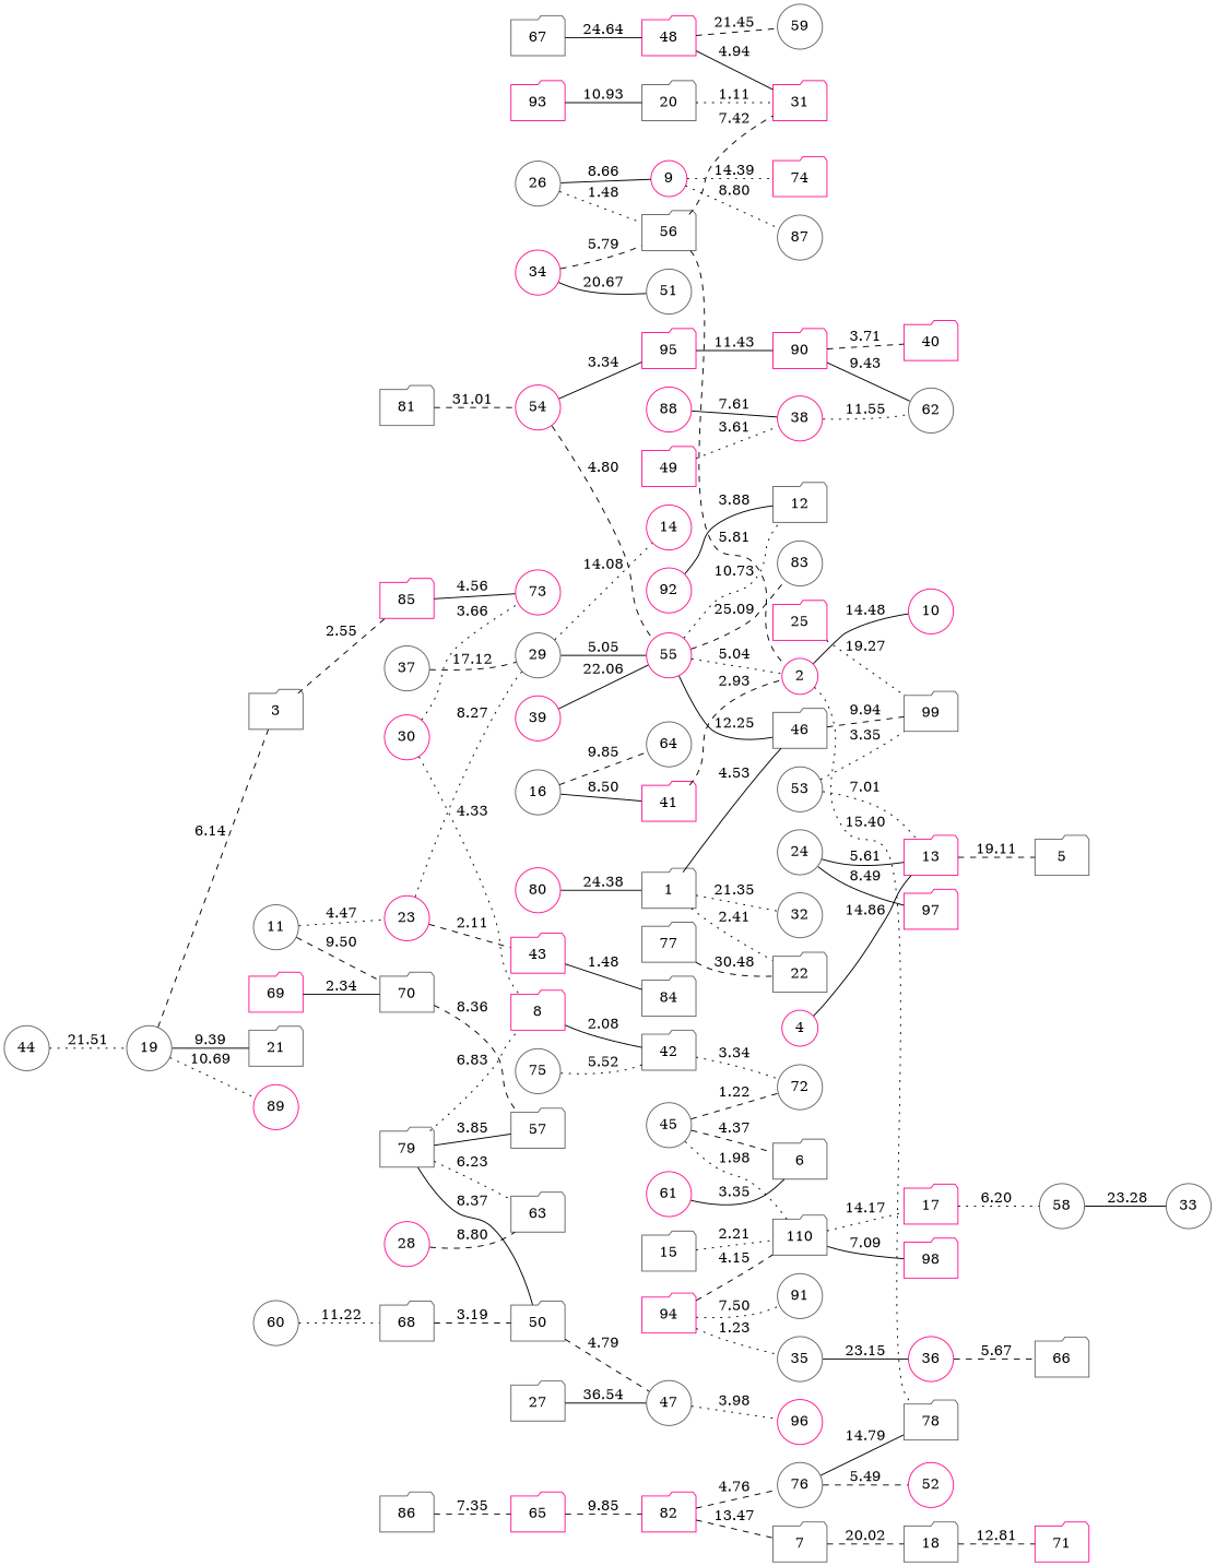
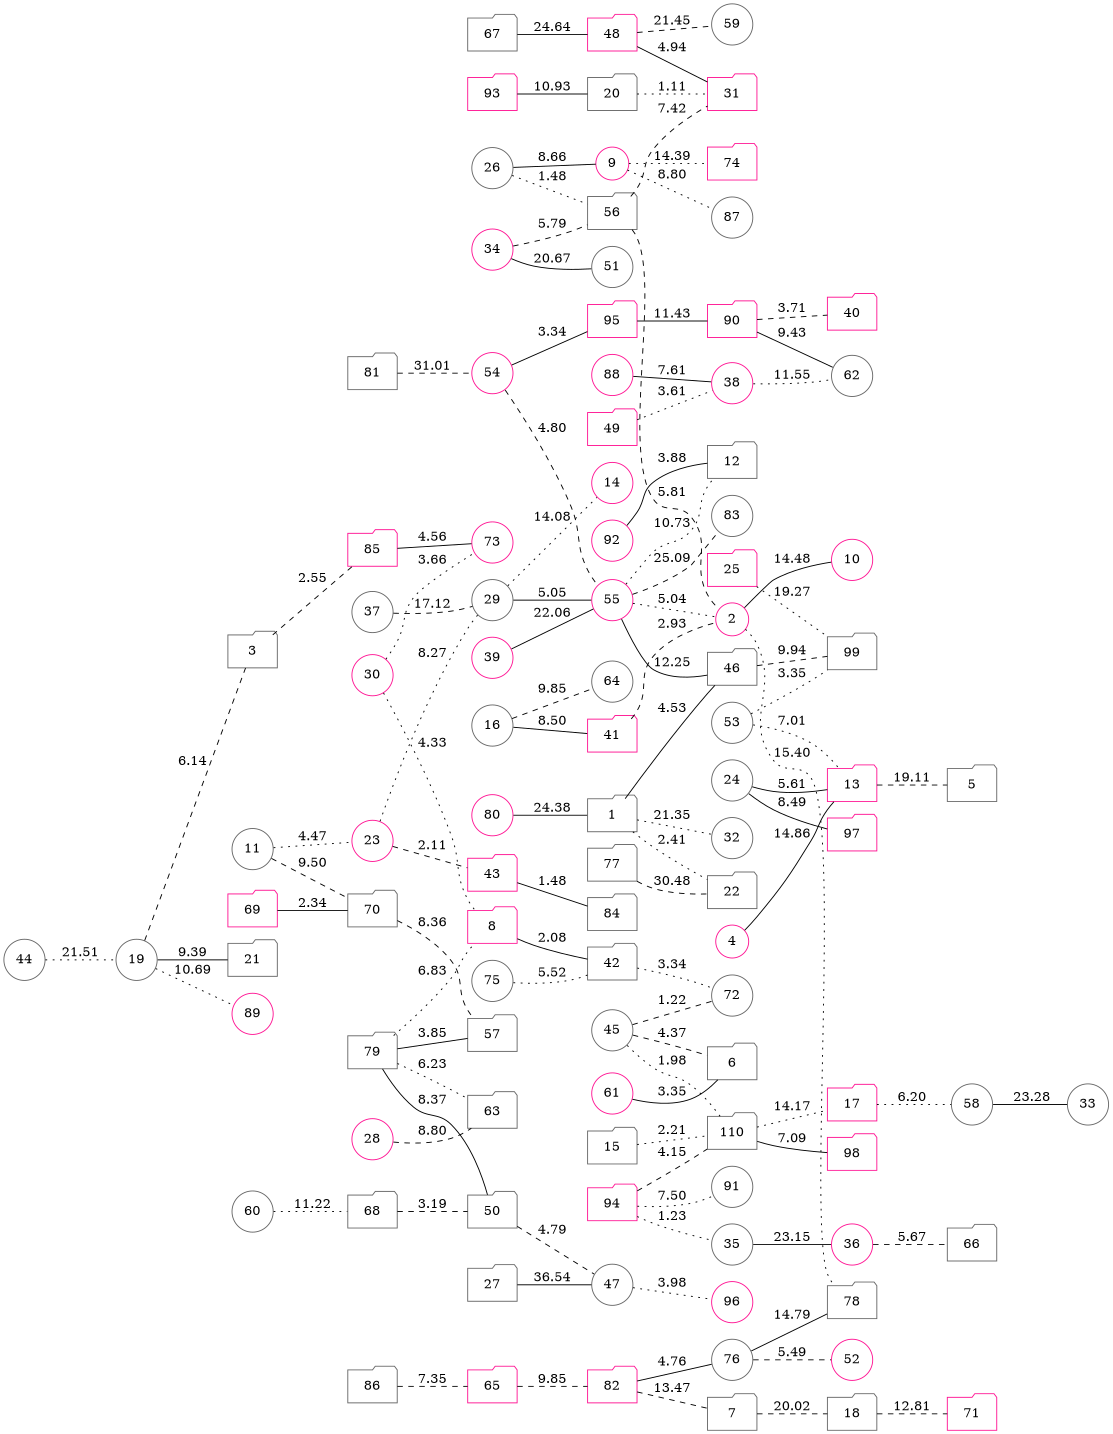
  graph {
    rankdir=LR
    node [color=gray40 shape=folder]
    edge [style=solid]
    31 [color=deeppink]
    20
    45 [shape=circle]
    72 [shape=circle]
    n5 [label=110]
    6
    17 [color=deeppink]
    98 [color=deeppink]
    94 [color=deeppink]
    35 [shape=circle]
    91 [shape=circle]
    36 [color=deeppink shape=circle]
    66
    70
    57
    26 [shape=circle]
    56
    9 [color=deeppink shape=circle]
    2 [color=deeppink shape=circle]
    87 [shape=circle]
    74 [color=deeppink]
    10 [color=deeppink shape=circle]
    78
    43 [color=deeppink]
    84
    58 [shape=circle]
    8 [color=deeppink]
    42
    23 [color=deeppink shape=circle]
    29 [shape=circle]
    55 [color=deeppink shape=circle]
    14 [color=deeppink shape=circle]
    15
    69 [color=deeppink]
    1
    22
    46
    32 [shape=circle]
    99
    85 [color=deeppink]
    3
    73 [color=deeppink shape=circle]
    41 [color=deeppink]
    68
    50
    47 [shape=circle]
    96 [color=deeppink shape=circle]
    54 [color=deeppink shape=circle]
    95 [color=deeppink]
    90 [color=deeppink]
    12
    83 [shape=circle]
    62 [shape=circle]
    40 [color=deeppink]
    53 [shape=circle]
    13 [color=deeppink]
    5
    61 [color=deeppink shape=circle]
    49 [color=deeppink]
    38 [color=deeppink shape=circle]
    30 [color=deeppink shape=circle]
    79
    63
    92 [color=deeppink shape=circle]
    11 [shape=circle]
    82 [color=deeppink]
    76 [shape=circle]
    7
    52 [color=deeppink shape=circle]
    18
    48 [color=deeppink]
    59 [shape=circle]
    75 [shape=circle]
    24 [shape=circle]
    97 [color=deeppink]
    34 [color=deeppink shape=circle]
    51 [shape=circle]
    19 [shape=circle]
    21
    89 [color=deeppink shape=circle]
    33 [shape=circle]
    65 [color=deeppink]
    86
    88 [color=deeppink shape=circle]
    16 [shape=circle]
    64 [shape=circle]
    28 [color=deeppink shape=circle]
    93 [color=deeppink]
    60 [shape=circle]
    71 [color=deeppink]
    4 [color=deeppink shape=circle]
    37 [shape=circle]
    25 [color=deeppink]
    44 [shape=circle]
    39 [color=deeppink shape=circle]
    80 [color=deeppink shape=circle]
    67
    77
    81
    27
    20 -- 31 [label=1.11 style=dotted]
    45 -- 72 [label=1.22 style=dashed]
    45 -- n5 [label=1.98 style=dotted]
    45 -- 6 [label=4.37 style=dashed]
    n5 -- 17 [label=14.17 style=dotted]
    n5 -- 98 [label=7.09]
    17 -- 58 [label=6.20 style=dotted]
    94 -- n5 [label=4.15 style=dashed]
    94 -- 35 [label=1.23 style=dotted]
    94 -- 91 [label=7.50 style=dotted]
    35 -- 36 [label=23.15]
    36 -- 66 [label=5.67 style=dashed]
    70 -- 57 [label=8.36 style=dashed]
    26 -- 56 [label=1.48 style=dotted]
    26 -- 9 [label=8.66]
    56 -- 31 [label=7.42 style=dashed]
    56 -- 2 [label=5.81 style=dashed]
    9 -- 87 [label=8.80 style=dotted]
    9 -- 74 [label=14.39 style=dotted]
    2 -- 10 [label=14.48]
    2 -- 78 [label=15.40 style=dotted]
    43 -- 84 [label=1.48]
    58 -- 33 [label=23.28]
    8 -- 42 [label=2.08]
    42 -- 72 [label=3.34 style=dotted]
    23 -- 43 [label=2.11 style=dashed]
    23 -- 29 [label=8.27 style=dotted]
    29 -- 55 [label=5.05]
    29 -- 14 [label=14.08 style=dotted]
    55 -- 2 [label=5.04 style=dotted]
    55 -- 46 [label=12.25]
    55 -- 12 [label=10.73 style=dotted]
    55 -- 83 [label=25.09 style=dashed]
    15 -- n5 [label=2.21 style=dotted]
    69 -- 70 [label=2.34]
    1 -- 22 [label=2.41 style=dotted]
    1 -- 46 [label=4.53]
    1 -- 32 [label=21.35 style=dotted]
    46 -- 99 [label=9.94 style=dashed]
    85 -- 73 [label=4.56]
    3 -- 85 [label=2.55 style=dashed]
    41 -- 2 [label=2.93 style=dashed]
    68 -- 50 [label=3.19 style=dashed]
    50 -- 47 [label=4.79 style=dashed]
    47 -- 96 [label=3.98 style=dotted]
    54 -- 55 [label=4.80 style=dashed]
    54 -- 95 [label=3.34]
    95 -- 90 [label=11.43]
    90 -- 62 [label=9.43]
    90 -- 40 [label=3.71 style=dashed]
    53 -- 99 [label=3.35 style=dotted]
    53 -- 13 [label=7.01 style=dotted]
    13 -- 5 [label=19.11 style=dashed]
    61 -- 6 [label=3.35]
    49 -- 38 [label=3.61 style=dotted]
    38 -- 62 [label=11.55 style=dotted]
    30 -- 8 [label=4.33 style=dotted]
    30 -- 73 [label=3.66 style=dotted]
    79 -- 57 [label=3.85]
    79 -- 8 [label=6.83 style=dotted]
    79 -- 50 [label=8.37]
    79 -- 63 [label=6.23 style=dotted]
    92 -- 12 [label=3.88]
    11 -- 70 [label=9.50 style=dashed]
    11 -- 23 [label=4.47 style=dotted]
-   82 -- 76 [label=4.76 style=dashed]
+   82 -- 76 [label=4.76]
    82 -- 7 [label=13.47 style=dashed]
    76 -- 78 [label=14.79]
    76 -- 52 [label=5.49 style=dashed]
    7 -- 18 [label=20.02 style=dashed]
    18 -- 71 [label=12.81 style=dashed]
    48 -- 31 [label=4.94]
    48 -- 59 [label=21.45 style=dashed]
    75 -- 42 [label=5.52 style=dotted]
    24 -- 13 [label=5.61]
    24 -- 97 [label=8.49]
    34 -- 56 [label=5.79 style=dashed]
    34 -- 51 [label=20.67]
    19 -- 3 [label=6.14 style=dashed]
    19 -- 21 [label=9.39]
    19 -- 89 [label=10.69 style=dotted]
    65 -- 82 [label=9.85 style=dashed]
    86 -- 65 [label=7.35 style=dashed]
    88 -- 38 [label=7.61]
    16 -- 41 [label=8.50]
    16 -- 64 [label=9.85 style=dashed]
    28 -- 63 [label=8.80 style=dashed]
    93 -- 20 [label=10.93]
    60 -- 68 [label=11.22 style=dotted]
    4 -- 13 [label=14.86]
    37 -- 29 [label=17.12 style=dashed]
    25 -- 99 [label=19.27 style=dotted]
    44 -- 19 [label=21.51 style=dotted]
    39 -- 55 [label=22.06]
    80 -- 1 [label=24.38]
    67 -- 48 [label=24.64]
    77 -- 22 [label=30.48 style=dashed]
    81 -- 54 [label=31.01 style=dashed]
    27 -- 47 [label=36.54]
  }
